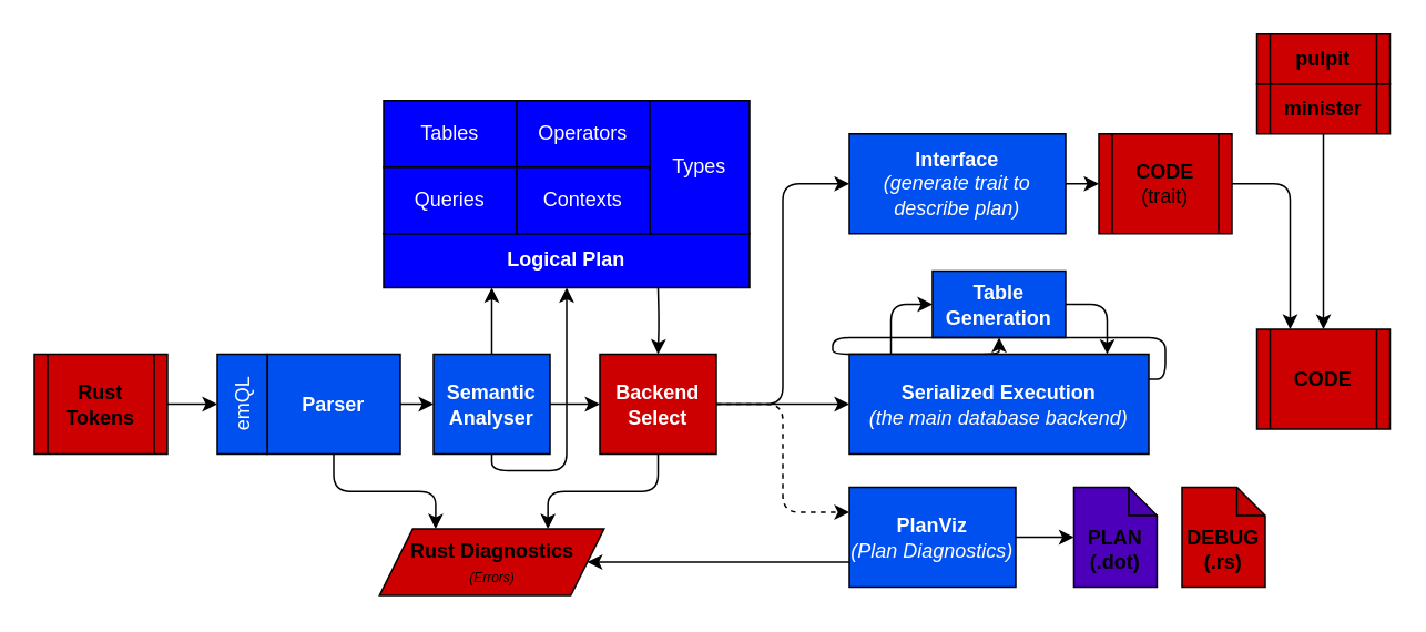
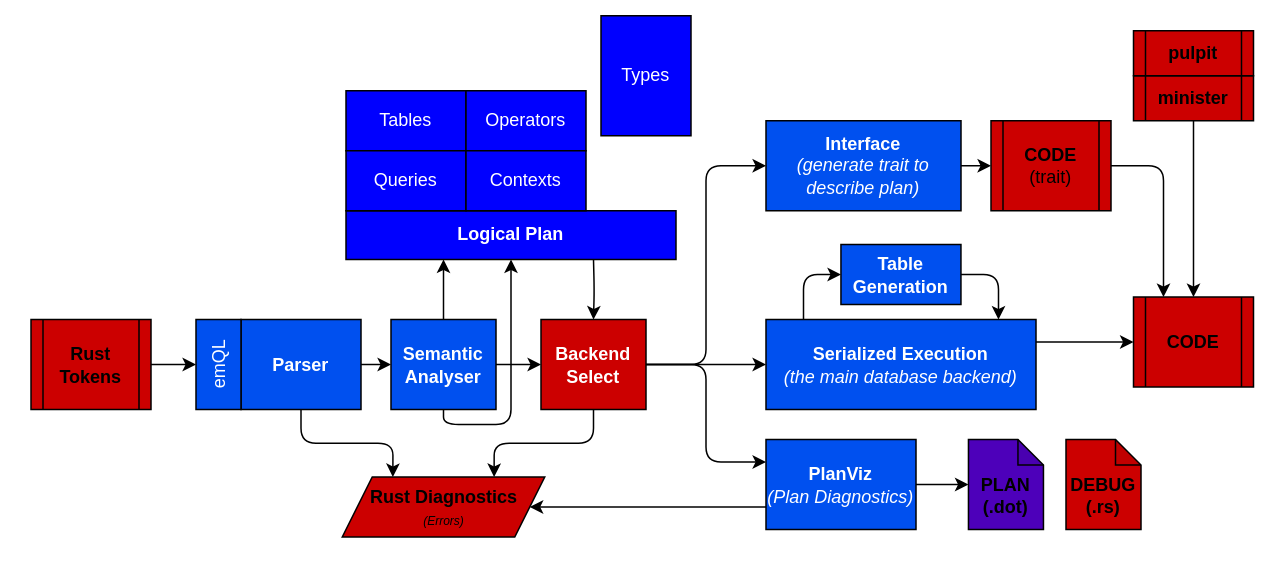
  <mxCell id="0" />
  <mxCell id="1" parent="0" />
  <mxCell id="2" style="edgeStyle=orthogonalEdgeStyle;html=1;entryX=0.5;entryY=0;entryDx=0;entryDy=0;" parent="1" target="23" edge="1"><mxGeometry relative="1" as="geometry"><mxPoint x="395" y="172.5" as="sourcePoint" /></mxGeometry></mxCell>
  <mxCell id="3" value="Logical Plan" style="rounded=0;whiteSpace=wrap;html=1;fillColor=#0000FF;fontColor=#ffffff;strokeColor=#000000;fontStyle=1" parent="1" vertex="1"><mxGeometry x="230" y="140" width="220" height="32.5" as="geometry" /></mxCell>
  <mxCell id="4" style="edgeStyle=none;html=1;exitX=1;exitY=0.5;exitDx=0;exitDy=0;entryX=0;entryY=0.5;entryDx=0;entryDy=0;" parent="1" source="6" target="10" edge="1"><mxGeometry relative="1" as="geometry"><mxPoint x="280" y="242.853" as="targetPoint" /></mxGeometry></mxCell>
  <mxCell id="5" style="edgeStyle=orthogonalEdgeStyle;html=1;exitX=0.5;exitY=1;exitDx=0;exitDy=0;entryX=0.25;entryY=0;entryDx=0;entryDy=0;fontSize=8;" parent="1" source="6" target="42" edge="1"><mxGeometry relative="1" as="geometry" /></mxCell>
  <mxCell id="6" value="Parser" style="rounded=0;whiteSpace=wrap;html=1;fillColor=#0050ef;fontColor=#ffffff;strokeColor=#000000;fontStyle=1" parent="1" vertex="1"><mxGeometry x="160" y="212.5" width="80" height="60" as="geometry" /></mxCell>
  <mxCell id="7" style="edgeStyle=orthogonalEdgeStyle;html=1;exitX=0.5;exitY=0;exitDx=0;exitDy=0;" parent="1" source="10" edge="1"><mxGeometry relative="1" as="geometry"><mxPoint x="295" y="172.5" as="targetPoint" /></mxGeometry></mxCell>
  <mxCell id="8" style="edgeStyle=orthogonalEdgeStyle;html=1;exitX=1;exitY=0.5;exitDx=0;exitDy=0;entryX=0;entryY=0.5;entryDx=0;entryDy=0;" parent="1" source="10" target="23" edge="1"><mxGeometry relative="1" as="geometry" /></mxCell>
  <mxCell id="9" style="edgeStyle=orthogonalEdgeStyle;html=1;exitX=0.5;exitY=1;exitDx=0;exitDy=0;fontSize=8;" parent="1" source="10" target="3" edge="1"><mxGeometry relative="1" as="geometry" /></mxCell>
  <mxCell id="10" value="Semantic Analyser" style="rounded=0;whiteSpace=wrap;html=1;fillColor=#0050ef;fontColor=#ffffff;strokeColor=#000000;fontStyle=1" parent="1" vertex="1"><mxGeometry x="260" y="212.5" width="70" height="60" as="geometry" /></mxCell>
  <mxCell id="11" value="Tables" style="rounded=0;whiteSpace=wrap;html=1;fillColor=#0000FF;fontColor=#ffffff;strokeColor=#000000;" parent="1" vertex="1"><mxGeometry x="230" y="60" width="80" height="40" as="geometry" /></mxCell>
  <mxCell id="12" style="edgeStyle=orthogonalEdgeStyle;html=1;exitX=1;exitY=0.5;exitDx=0;exitDy=0;" parent="1" source="13" edge="1"><mxGeometry relative="1" as="geometry"><mxPoint x="665" y="212.5" as="targetPoint" /><Array as="points"><mxPoint x="665" y="182.5" /></Array></mxGeometry></mxCell>
  <mxCell id="13" value="Table Generation" style="rounded=0;whiteSpace=wrap;html=1;fillColor=#0050ef;fontColor=#ffffff;strokeColor=#000000;fontStyle=1" parent="1" vertex="1"><mxGeometry x="559.97" y="162.5" width="80" height="40" as="geometry" /></mxCell>
  <mxCell id="14" style="edgeStyle=none;html=1;exitX=1;exitY=0.5;exitDx=0;exitDy=0;entryX=0.5;entryY=0;entryDx=0;entryDy=0;" parent="1" target="40" edge="1"><mxGeometry relative="1" as="geometry"><mxPoint x="100" y="242.5" as="sourcePoint" /></mxGeometry></mxCell>
  <mxCell id="15" value="Operators" style="rounded=0;whiteSpace=wrap;html=1;fillColor=#0000FF;fontColor=#ffffff;strokeColor=#000000;" parent="1" vertex="1"><mxGeometry x="310" y="60" width="80" height="40" as="geometry" /></mxCell>
- <mxCell id="16" value="Types" style="rounded=0;whiteSpace=wrap;html=1;fillColor=#0000FF;fontColor=#ffffff;strokeColor=#000000;" parent="1" vertex="1"><mxGeometry x="390" y="60" width="60" height="80" as="geometry" /></mxCell>
+ <mxCell id="16" value="Types" style="rounded=0;whiteSpace=wrap;html=1;fillColor=#0000FF;fontColor=#ffffff;strokeColor=#000000;" parent="1" vertex="1"><mxGeometry x="400" y="10" width="60" height="80" as="geometry" /></mxCell>
  <mxCell id="17" value="Queries" style="rounded=0;whiteSpace=wrap;html=1;fillColor=#0000FF;fontColor=#ffffff;strokeColor=#000000;" parent="1" vertex="1"><mxGeometry x="230" y="100" width="80" height="40" as="geometry" /></mxCell>
  <mxCell id="18" value="Contexts" style="rounded=0;whiteSpace=wrap;html=1;fillColor=#0000FF;fontColor=#ffffff;strokeColor=#000000;" parent="1" vertex="1"><mxGeometry x="310" y="100" width="80" height="40" as="geometry" /></mxCell>
  <mxCell id="19" style="edgeStyle=orthogonalEdgeStyle;html=1;entryX=0;entryY=0.5;entryDx=0;entryDy=0;exitX=1;exitY=0.5;exitDx=0;exitDy=0;" parent="1" source="23" target="36" edge="1"><mxGeometry relative="1" as="geometry"><mxPoint x="440" y="242.5" as="sourcePoint" /><mxPoint x="502.5" y="70" as="targetPoint" /></mxGeometry></mxCell>
  <mxCell id="20" style="edgeStyle=orthogonalEdgeStyle;html=1;exitX=1;exitY=0.5;exitDx=0;exitDy=0;entryX=0;entryY=0.5;entryDx=0;entryDy=0;" parent="1" source="23" target="26" edge="1"><mxGeometry relative="1" as="geometry"><mxPoint x="502.5" y="242.5" as="targetPoint" /></mxGeometry></mxCell>
- <mxCell id="21" style="edgeStyle=orthogonalEdgeStyle;html=1;exitX=1;exitY=0.5;exitDx=0;exitDy=0;entryX=0;entryY=0.25;entryDx=0;entryDy=0;dashed=1;" parent="1" source="23" target="33" edge="1"><mxGeometry relative="1" as="geometry"><mxPoint x="502.5" y="332.5" as="targetPoint" /></mxGeometry></mxCell>
+ <mxCell id="21" style="edgeStyle=orthogonalEdgeStyle;html=1;exitX=1;exitY=0.5;exitDx=0;exitDy=0;entryX=0;entryY=0.25;entryDx=0;entryDy=0;" parent="1" source="23" target="33" edge="1"><mxGeometry relative="1" as="geometry"><mxPoint x="502.5" y="332.5" as="targetPoint" /></mxGeometry></mxCell>
  <mxCell id="22" style="edgeStyle=orthogonalEdgeStyle;html=1;exitX=0.5;exitY=1;exitDx=0;exitDy=0;entryX=0.75;entryY=0;entryDx=0;entryDy=0;fontSize=8;" parent="1" source="23" target="42" edge="1"><mxGeometry relative="1" as="geometry" /></mxCell>
  <mxCell id="23" value="Backend&lt;br&gt;Select" style="rounded=0;whiteSpace=wrap;html=1;fillColor=#cc0000;fontColor=#ffffff;strokeColor=#000000;fontStyle=1;" parent="1" vertex="1"><mxGeometry x="360" y="212.5" width="70" height="60" as="geometry" /></mxCell>
  <mxCell id="24" style="edgeStyle=orthogonalEdgeStyle;html=1;entryX=0;entryY=0.5;entryDx=0;entryDy=0;" parent="1" target="13" edge="1"><mxGeometry relative="1" as="geometry"><mxPoint x="535" y="212.5" as="sourcePoint" /><Array as="points"><mxPoint x="535" y="182.5" /></Array></mxGeometry></mxCell>
- <mxCell id="25" style="edgeStyle=orthogonalEdgeStyle;html=1;exitX=1;exitY=0.25;exitDx=0;exitDy=0;" parent="1" source="26" target="13" edge="1"><mxGeometry relative="1" as="geometry"><mxPoint x="860" y="242.853" as="targetPoint" /></mxGeometry></mxCell>
+ <mxCell id="25" style="edgeStyle=orthogonalEdgeStyle;html=1;exitX=1;exitY=0.25;exitDx=0;exitDy=0;entryX=0;entryY=0.5;entryDx=0;entryDy=0;" parent="1" source="26" target="27" edge="1"><mxGeometry relative="1" as="geometry"><mxPoint x="860" y="242.853" as="targetPoint" /></mxGeometry></mxCell>
  <mxCell id="26" value="&lt;b&gt;Serialized Execution&lt;/b&gt;&lt;br&gt;&lt;i&gt;(the main database backend)&lt;/i&gt;" style="rounded=0;whiteSpace=wrap;html=1;fillColor=#0050ef;fontColor=#ffffff;strokeColor=#000000;" parent="1" vertex="1"><mxGeometry x="510" y="212.5" width="180" height="60" as="geometry" /></mxCell>
  <mxCell id="27" value="CODE" style="shape=process;whiteSpace=wrap;html=1;backgroundOutline=1;fontStyle=1;fillColor=#CC0000;strokeColor=#000000;" parent="1" vertex="1"><mxGeometry x="755" y="197.5" width="80" height="60" as="geometry" /></mxCell>
  <mxCell id="28" style="edgeStyle=orthogonalEdgeStyle;html=1;exitX=0.5;exitY=1;exitDx=0;exitDy=0;entryX=0.5;entryY=0;entryDx=0;entryDy=0;" parent="1" source="29" target="27" edge="1"><mxGeometry relative="1" as="geometry" /></mxCell>
  <mxCell id="29" value="minister" style="shape=process;whiteSpace=wrap;html=1;backgroundOutline=1;fontStyle=1;fillColor=#CC0000;strokeColor=#000000;" parent="1" vertex="1"><mxGeometry x="755" y="50" width="80" height="30" as="geometry" /></mxCell>
  <mxCell id="30" value="pulpit" style="shape=process;whiteSpace=wrap;html=1;backgroundOutline=1;fontStyle=1;fillColor=#CC0000;strokeColor=#000000;" parent="1" vertex="1"><mxGeometry x="755" width="80" height="30" as="geometry" y="20" /></mxCell>
  <mxCell id="31" style="edgeStyle=orthogonalEdgeStyle;html=1;exitX=1;exitY=0.5;exitDx=0;exitDy=0;entryX=0;entryY=0.5;entryDx=0;entryDy=0;entryPerimeter=0;" parent="1" source="33" target="34" edge="1"><mxGeometry relative="1" as="geometry"><mxPoint x="660" y="307.265" as="targetPoint" /></mxGeometry></mxCell>
  <mxCell id="32" style="edgeStyle=orthogonalEdgeStyle;html=1;exitX=0;exitY=0.75;exitDx=0;exitDy=0;entryX=1;entryY=0.5;entryDx=0;entryDy=0;fontSize=8;" parent="1" source="33" target="42" edge="1"><mxGeometry relative="1" as="geometry" /></mxCell>
  <mxCell id="33" value="&lt;b&gt;PlanViz&lt;/b&gt;&lt;br&gt;&lt;i&gt;(Plan Diagnostics)&lt;/i&gt;" style="rounded=0;whiteSpace=wrap;html=1;fillColor=#0050ef;fontColor=#ffffff;strokeColor=#000000;" parent="1" vertex="1"><mxGeometry x="510" y="292.5" width="100" height="60" as="geometry" /></mxCell>
  <mxCell id="34" value="&lt;br&gt;PLAN&lt;br&gt;(.dot)" style="shape=note;whiteSpace=wrap;html=1;backgroundOutline=1;darkOpacity=0.05;size=17;fontStyle=1;fillColor=#4D00BA;strokeColor=#000000;" parent="1" vertex="1"><mxGeometry x="644.97" y="292.5" width="50" height="60" as="geometry" /></mxCell>
  <mxCell id="35" style="edgeStyle=orthogonalEdgeStyle;html=1;exitX=1;exitY=0.5;exitDx=0;exitDy=0;entryX=0;entryY=0.5;entryDx=0;entryDy=0;" parent="1" source="36" target="38" edge="1"><mxGeometry relative="1" as="geometry" /></mxCell>
  <mxCell id="36" value="&lt;b&gt;Interface&lt;/b&gt;&lt;br&gt;&lt;i&gt;(generate trait to describe plan)&lt;/i&gt;" style="rounded=0;whiteSpace=wrap;html=1;fillColor=#0050ef;fontColor=#ffffff;strokeColor=#000000;" parent="1" vertex="1"><mxGeometry x="510" y="80" width="130" height="60" as="geometry" /></mxCell>
  <mxCell id="37" style="edgeStyle=orthogonalEdgeStyle;html=1;exitX=1;exitY=0.5;exitDx=0;exitDy=0;entryX=0.25;entryY=0;entryDx=0;entryDy=0;" parent="1" source="38" target="27" edge="1"><mxGeometry relative="1" as="geometry" /></mxCell>
  <mxCell id="38" value="CODE&lt;br&gt;&lt;span style=&quot;font-weight: normal;&quot;&gt;(trait)&lt;/span&gt;" style="shape=process;whiteSpace=wrap;html=1;backgroundOutline=1;fontStyle=1;fillColor=#CC0000;strokeColor=#000000;" parent="1" vertex="1"><mxGeometry x="660" y="80" width="80" height="60" as="geometry" /></mxCell>
  <mxCell id="39" value="&lt;br&gt;DEBUG&lt;br&gt;(.rs)" style="shape=note;whiteSpace=wrap;html=1;backgroundOutline=1;darkOpacity=0.05;size=17;fontStyle=1;fillColor=#CC0000;strokeColor=#000000;" parent="1" vertex="1"><mxGeometry x="710" y="292.5" width="50" height="60" as="geometry" /></mxCell>
  <mxCell id="40" value="emQL" style="rounded=0;whiteSpace=wrap;html=1;rotation=-90;fillColor=#0050ef;fontColor=#ffffff;strokeColor=#000000;" parent="1" vertex="1"><mxGeometry x="115" y="227.5" width="60" height="30" as="geometry" /></mxCell>
  <mxCell id="41" value="Rust&lt;br&gt;Tokens" style="shape=process;whiteSpace=wrap;html=1;backgroundOutline=1;fontStyle=1;fillColor=#CC0000;strokeColor=#000000;" parent="1" vertex="1"><mxGeometry y="212.5" width="80" height="60" as="geometry" x="20" /></mxCell>
  <mxCell id="42" value="&lt;b&gt;Rust Diagnostics&lt;/b&gt;&lt;br&gt;&lt;i&gt;&lt;font style=&quot;font-size: 8px;&quot;&gt;(Errors)&lt;/font&gt;&lt;/i&gt;" style="shape=parallelogram;perimeter=parallelogramPerimeter;whiteSpace=wrap;html=1;fixedSize=1;strokeColor=#000000;fillColor=#CC0000;" parent="1" vertex="1"><mxGeometry x="227.5" y="317.5" width="135" height="40" as="geometry" /></mxCell>
